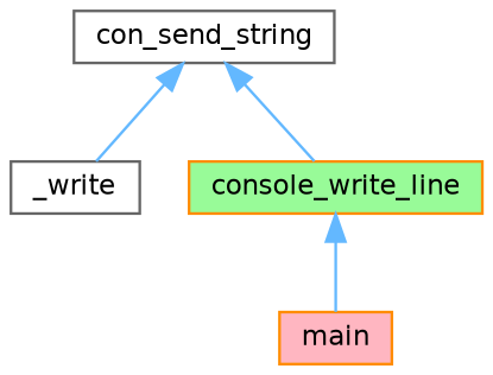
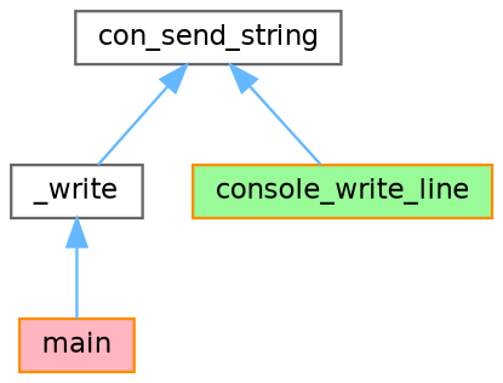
  digraph {
    rankdir=TB
    node [color=gray40 fillcolor=white fontname=Helvetica fontsize=10 shape=box style=filled]
    edge [color=steelblue1 dir=back fontname=Helvetica fontsize=10 labelfontname=Helvetica labelfontsize=10 style=solid]
    n1 [fontcolor=black height=0.2 label=con_send_string width=0.4]
    n2 [height=0.2 label=_write width=0.4]
    n3 [color=darkorange fillcolor=palegreen height=0.2 label=console_write_line width=0.4]
    n4 [color=darkorange fillcolor=lightpink height=0.2 label=main width=0.4]
    n1 -> n2
    n1 -> n3
-   n3 -> n4
+   n2 -> n4
  }
